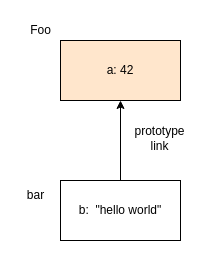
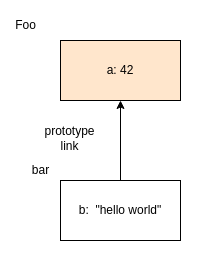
  <mxCell id="0" />
  <mxCell id="1" parent="0" />
- <mxCell id="2" value="Foo&lt;br&gt;" style="text;html=1;align=center;verticalAlign=middle;resizable=0;points=[];autosize=1;" vertex="1" parent="1"><mxGeometry x="20" y="20" width="40" height="20" as="geometry" /></mxCell>
+ <mxCell id="2" value="Foo&lt;br&gt;" style="text;html=1;align=center;verticalAlign=middle;resizable=0;points=[];autosize=1;" vertex="1" parent="1"><mxGeometry x="5" y="15" width="40" height="20" as="geometry" /></mxCell>
  <mxCell id="3" value="a: 42&lt;br&gt;" style="rounded=0;whiteSpace=wrap;html=1;fillColor=#ffe6cc;" vertex="1" parent="1"><mxGeometry x="60" y="40" width="120" height="60" as="geometry" /></mxCell>
  <mxCell id="4" value="" style="edgeStyle=orthogonalEdgeStyle;rounded=0;orthogonalLoop=1;jettySize=auto;html=1;" edge="1" parent="1" source="5" target="3"><mxGeometry relative="1" as="geometry" /></mxCell>
  <mxCell id="5" value="b:&amp;nbsp; &quot;hello world&quot;" style="rounded=0;whiteSpace=wrap;html=1;" vertex="1" parent="1"><mxGeometry x="60" y="180" width="120" height="60" as="geometry" /></mxCell>
- <mxCell id="6" value="prototype&lt;br&gt;link&lt;br&gt;" style="text;html=1;align=center;verticalAlign=middle;resizable=0;points=[];autosize=1;" vertex="1" parent="1"><mxGeometry x="124" y="123" width="70" height="30" as="geometry" /></mxCell>
- <mxCell id="7" value="bar&lt;br&gt;" style="text;html=1;align=center;verticalAlign=middle;resizable=0;points=[];autosize=1;" vertex="1" parent="1"><mxGeometry x="20" y="185" width="30" height="20" as="geometry" /></mxCell>
+ <mxCell id="6" value="prototype&lt;br&gt;link&lt;br&gt;" style="text;html=1;align=center;verticalAlign=middle;resizable=0;points=[];autosize=1;" vertex="1" parent="1"><mxGeometry x="34" y="123" width="70" height="30" as="geometry" /></mxCell>
+ <mxCell id="7" value="bar&lt;br&gt;" style="text;html=1;align=center;verticalAlign=middle;resizable=0;points=[];autosize=1;" vertex="1" parent="1"><mxGeometry x="25" y="160" width="30" height="20" as="geometry" /></mxCell>
